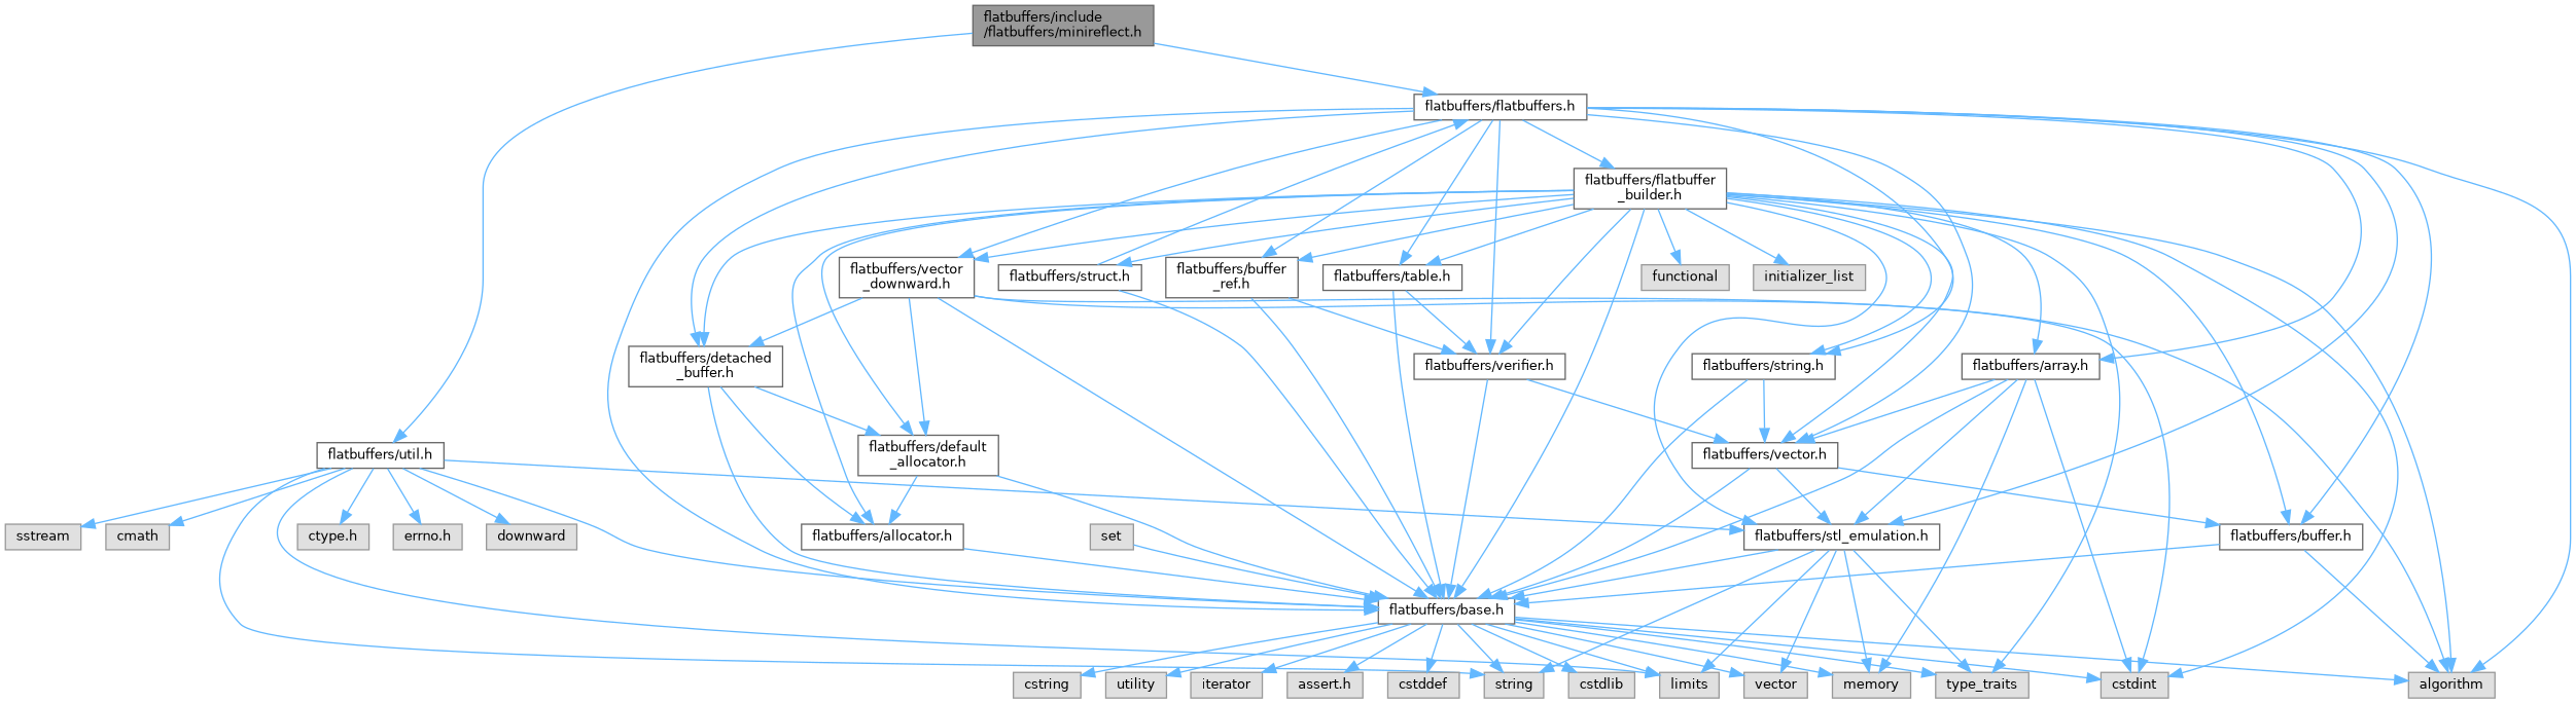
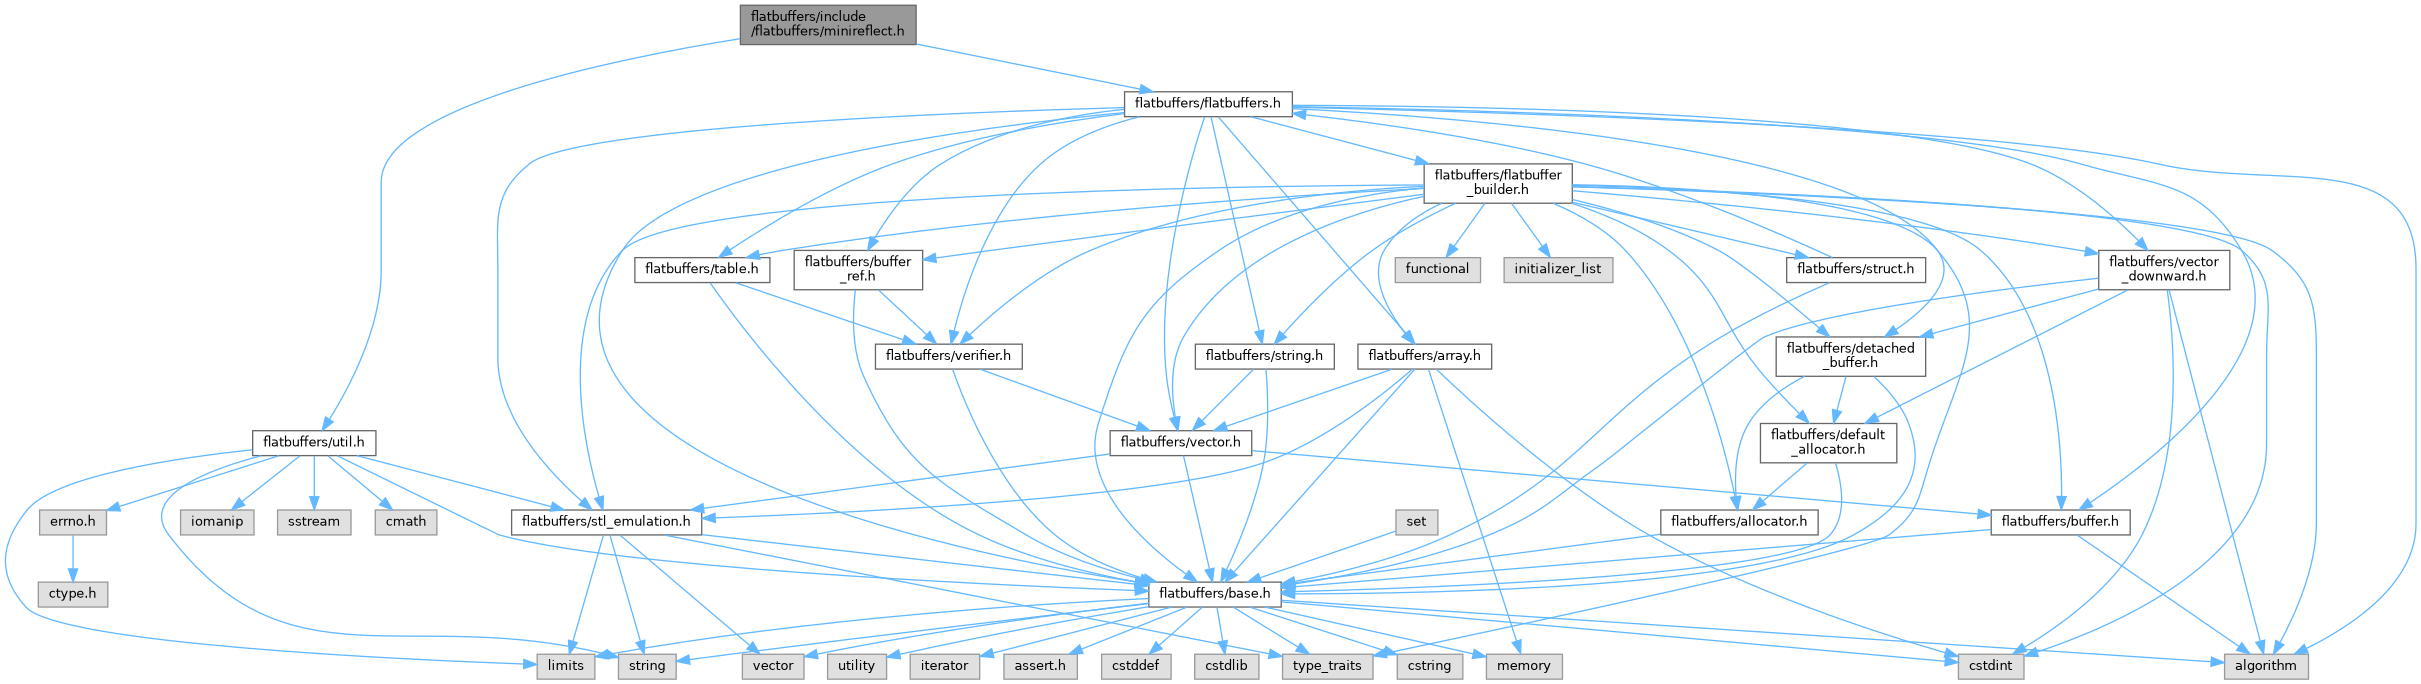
  digraph {
    node [color=grey60 fillcolor="#E0E0E0" fontname=Helvetica fontsize=10 shape=box style=filled]
    edge [color=steelblue1 fontname=Helvetica fontsize=10 labelfontname=Helvetica labelfontsize=10 style=solid]
    n1 [color=gray40 fillcolor=grey60 fontcolor=black height=0.2 label="flatbuffers/include\l/flatbuffers/minireflect.h" width=0.4]
    n2 [color=grey40 fillcolor=white height=0.2 label="flatbuffers/flatbuffers.h" width=0.4]
    n3 [color=grey40 fillcolor=white height=0.2 label="flatbuffers/util.h" width=0.4]
    n4 [height=0.2 label=algorithm width=0.4]
    n5 [color=grey40 fillcolor=white height=0.2 label="flatbuffers/array.h" width=0.4]
    n6 [color=grey40 fillcolor=white height=0.2 label="flatbuffers/base.h" width=0.4]
    n7 [color=grey40 fillcolor=white height=0.2 label="flatbuffers/stl_emulation.h" width=0.4]
    n8 [color=grey40 fillcolor=white height=0.2 label="flatbuffers/vector.h" width=0.4]
    n9 [color=grey40 fillcolor=white height=0.2 label="flatbuffers/buffer.h" width=0.4]
    n10 [color=grey40 fillcolor=white height=0.2 label="flatbuffers/buffer\l_ref.h" width=0.4]
    n11 [color=grey40 fillcolor=white height=0.2 label="flatbuffers/verifier.h" width=0.4]
    n12 [color=grey40 fillcolor=white height=0.2 label="flatbuffers/detached\l_buffer.h" width=0.4]
    n13 [color=grey40 fillcolor=white height=0.2 label="flatbuffers/flatbuffer\l_builder.h" width=0.4]
    n14 [color=grey40 fillcolor=white height=0.2 label="flatbuffers/string.h" width=0.4]
    n15 [color=grey40 fillcolor=white height=0.2 label="flatbuffers/table.h" width=0.4]
    n16 [color=grey40 fillcolor=white height=0.2 label="flatbuffers/vector\l_downward.h" width=0.4]
    n17 [height=0.2 label=string width=0.4]
    n18 [height=0.2 label=limits width=0.4]
    n19 [height=0.2 label="ctype.h" width=0.4]
    n20 [height=0.2 label="errno.h" width=0.4]
-   n21 [height=0.2 label=downward width=0.4]
+   n21 [height=0.2 label=iomanip width=0.4]
    n22 [height=0.2 label=sstream width=0.4]
    n23 [height=0.2 label=cmath width=0.4]
    n24 [height=0.2 label=cstdint width=0.4]
    n25 [height=0.2 label=memory width=0.4]
    n26 [height=0.2 label="assert.h" width=0.4]
    n27 [height=0.2 label=cstddef width=0.4]
    n28 [height=0.2 label=cstdlib width=0.4]
    n29 [height=0.2 label=cstring width=0.4]
    n30 [height=0.2 label=utility width=0.4]
    n31 [height=0.2 label=type_traits width=0.4]
    n32 [height=0.2 label=vector width=0.4]
    n33 [height=0.2 label=iterator width=0.4]
    n34 [color=grey40 fillcolor=white height=0.2 label="flatbuffers/allocator.h" width=0.4]
    n35 [color=grey40 fillcolor=white height=0.2 label="flatbuffers/default\l_allocator.h" width=0.4]
    n36 [color=grey40 fillcolor=white height=0.2 label="flatbuffers/struct.h" width=0.4]
    n37 [height=0.2 label=functional width=0.4]
    n38 [height=0.2 label=initializer_list width=0.4]
    n39 [height=0.2 label=set width=0.4]
    n1 -> n2
    n1 -> n3
    n2 -> n4
    n2 -> n5
    n2 -> n6
    n2 -> n7
    n2 -> n8
    n2 -> n9
    n2 -> n10
    n2 -> n11
    n2 -> n12
    n2 -> n13
    n2 -> n14
    n2 -> n15
    n2 -> n16
    n3 -> n6
    n3 -> n7
    n3 -> n17
    n3 -> n18
-   n3 -> n19
+   n20 -> n19
    n3 -> n20
    n3 -> n21
    n3 -> n22
    n3 -> n23
    n5 -> n6
    n5 -> n7
    n5 -> n8
    n5 -> n24
    n5 -> n25
    n6 -> n4
    n6 -> n17
    n6 -> n18
    n6 -> n24
    n6 -> n25
    n6 -> n26
    n6 -> n27
    n6 -> n28
    n6 -> n29
    n6 -> n30
    n6 -> n31
    n6 -> n32
    n6 -> n33
    n7 -> n6
    n7 -> n17
    n7 -> n18
-   n7 -> n25
    n7 -> n31
    n7 -> n32
    n8 -> n6
    n8 -> n7
    n8 -> n9
    n9 -> n4
    n9 -> n6
    n10 -> n6
    n10 -> n11
    n11 -> n6
    n11 -> n8
    n12 -> n6
    n12 -> n34
    n12 -> n35
    n13 -> n4
    n13 -> n5
    n13 -> n6
    n13 -> n7
    n13 -> n8
    n13 -> n9
    n13 -> n10
    n13 -> n11
    n13 -> n12
    n13 -> n14
    n13 -> n15
    n13 -> n16
    n13 -> n24
    n13 -> n31
    n13 -> n34
    n13 -> n35
    n13 -> n36
    n13 -> n37
    n13 -> n38
    n14 -> n6
    n14 -> n8
    n15 -> n6
    n15 -> n11
    n16 -> n4
    n16 -> n6
    n16 -> n12
    n16 -> n24
    n16 -> n35
    n34 -> n6
    n35 -> n6
    n35 -> n34
    n36 -> n2
    n36 -> n6
    n39 -> n6
  }
